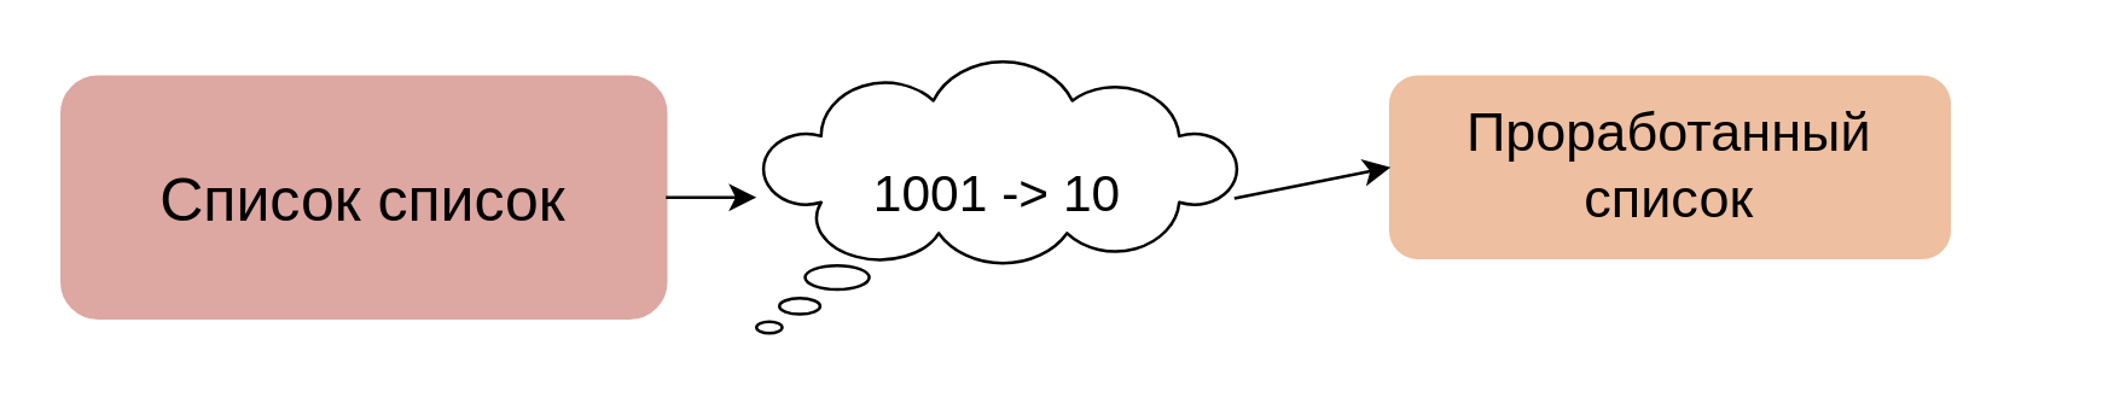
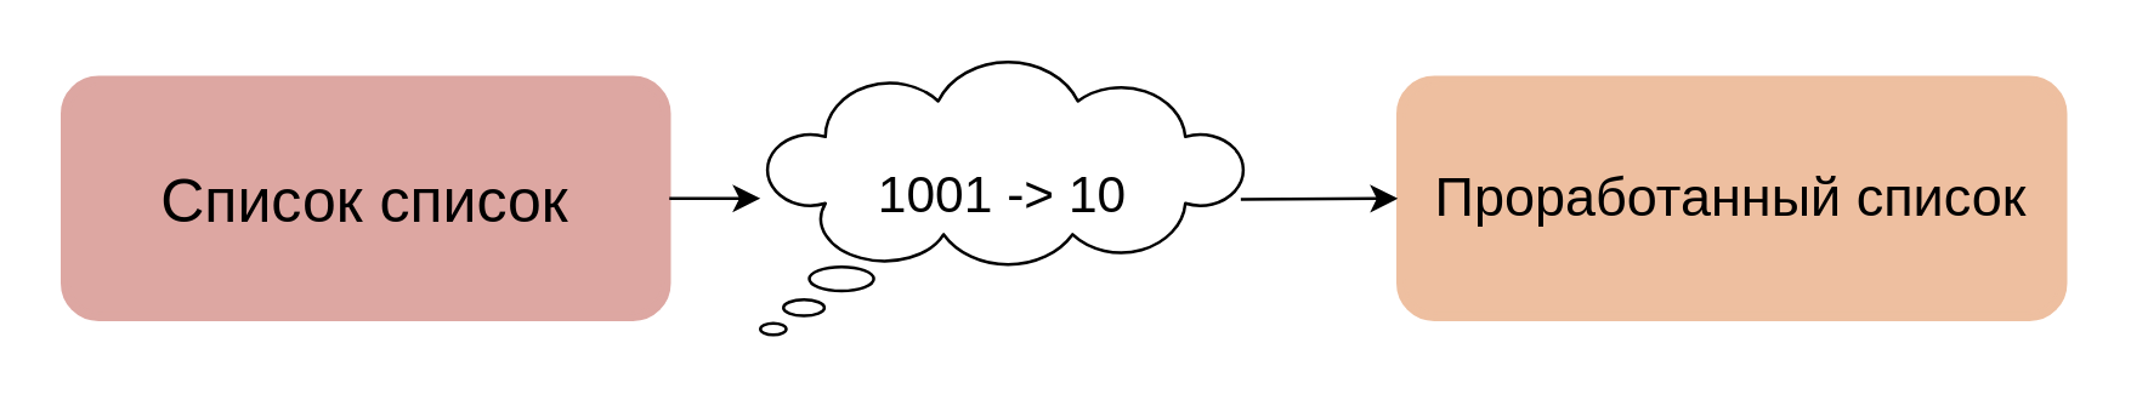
  <mxCell id="0" />
  <mxCell id="1" parent="0" />
  <mxCell id="2" value="&lt;font style=&quot;font-size: 20px;&quot;&gt;Список список&lt;/font&gt;" style="shape=ext;double=1;rounded=1;whiteSpace=wrap;html=1;fillColor=#DDA7A2;strokeColor=#DDA7A2;" parent="1" vertex="1"><mxGeometry x="20" y="25" width="200" height="80" as="geometry" /></mxCell>
- <mxCell id="3" value="&lt;font style=&quot;font-size: 18px;&quot;&gt;Проработанный список&lt;/font&gt;" style="shape=ext;double=1;rounded=1;whiteSpace=wrap;html=1;fillColor=#EEBFA0;strokeColor=#EEBFA0;" parent="1" vertex="1"><mxGeometry x="460" y="25" width="185" height="60" as="geometry" /></mxCell>
+ <mxCell id="3" value="&lt;font style=&quot;font-size: 18px;&quot;&gt;Проработанный список&lt;/font&gt;" style="shape=ext;double=1;rounded=1;whiteSpace=wrap;html=1;fillColor=#EEBFA0;strokeColor=#EEBFA0;" parent="1" vertex="1"><mxGeometry x="460" y="25" width="220" height="80" as="geometry" /></mxCell>
  <mxCell id="4" value="&lt;font style=&quot;font-size: 17px;&quot;&gt;1001 -&amp;gt; 10&lt;/font&gt;" style="whiteSpace=wrap;html=1;shape=mxgraph.basic.cloud_callout" parent="1" vertex="1"><mxGeometry x="250" y="20" width="160" height="90" as="geometry" /></mxCell>
  <mxCell id="5" value="" style="endArrow=classic;html=1;rounded=0;exitX=1;exitY=0.5;exitDx=0;exitDy=0;" edge="1" parent="1" source="2"><mxGeometry width="50" height="50" relative="1" as="geometry"><mxPoint x="300" y="75" as="sourcePoint" /><mxPoint x="250" y="65" as="targetPoint" /></mxGeometry></mxCell>
  <mxCell id="6" value="" style="endArrow=classic;html=1;rounded=0;entryX=0;entryY=0.5;entryDx=0;entryDy=0;exitX=0.989;exitY=0.503;exitDx=0;exitDy=0;exitPerimeter=0;" edge="1" parent="1" source="4" target="3"><mxGeometry width="50" height="50" relative="1" as="geometry"><mxPoint x="410" y="55" as="sourcePoint" /><mxPoint x="460" y="55" as="targetPoint" /></mxGeometry></mxCell>
